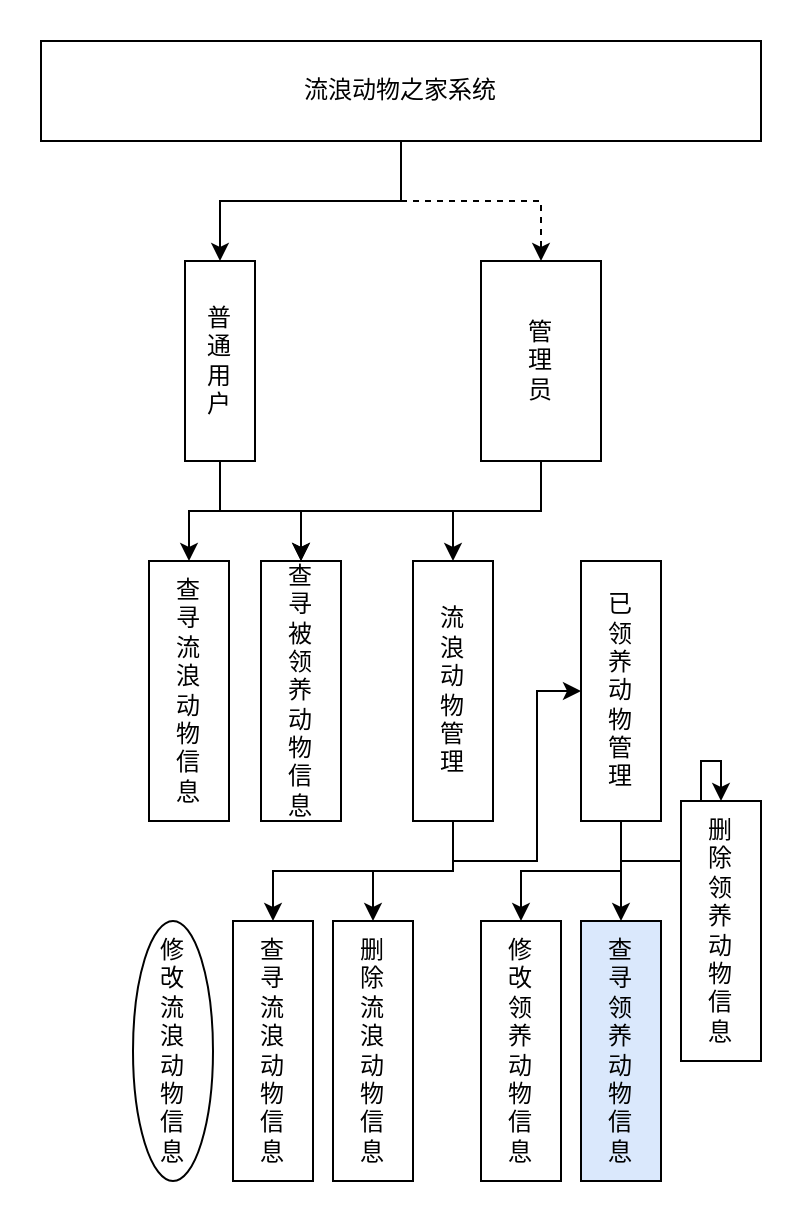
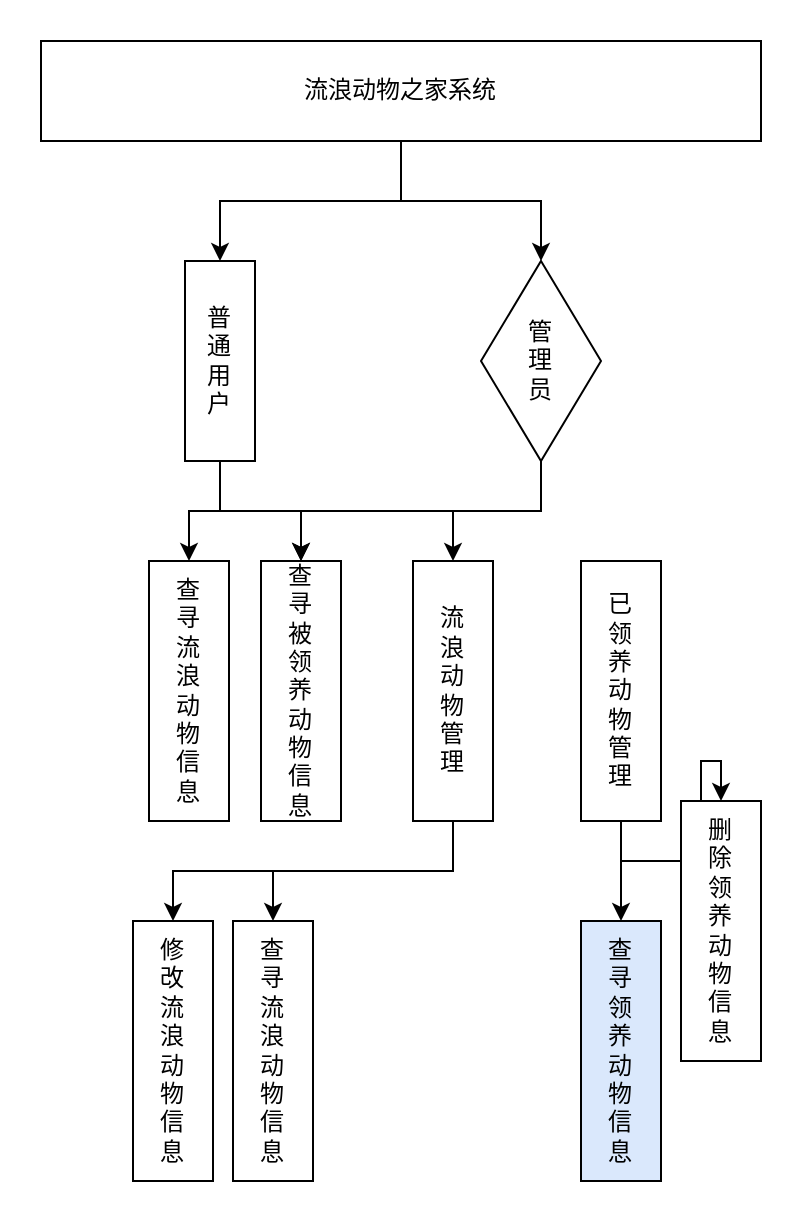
  <mxCell id="0" />
  <mxCell id="1" parent="0" />
  <mxCell id="2" style="edgeStyle=orthogonalEdgeStyle;rounded=0;orthogonalLoop=1;jettySize=auto;html=1;exitX=0.5;exitY=1;exitDx=0;exitDy=0;entryX=0.5;entryY=0;entryDx=0;entryDy=0;" edge="1" parent="1" source="4" target="7"><mxGeometry relative="1" as="geometry"><mxPoint x="66" y="130" as="targetPoint" /></mxGeometry></mxCell>
- <mxCell id="3" style="edgeStyle=orthogonalEdgeStyle;rounded=0;orthogonalLoop=1;jettySize=auto;html=1;exitX=0.5;exitY=1;exitDx=0;exitDy=0;dashed=1;" edge="1" parent="1" source="4" target="10"><mxGeometry relative="1" as="geometry" /></mxCell>
+ <mxCell id="3" style="edgeStyle=orthogonalEdgeStyle;rounded=0;orthogonalLoop=1;jettySize=auto;html=1;exitX=0.5;exitY=1;exitDx=0;exitDy=0;" edge="1" parent="1" source="4" target="10"><mxGeometry relative="1" as="geometry" /></mxCell>
  <mxCell id="4" value="流浪动物之家系统" style="rounded=0;whiteSpace=wrap;html=1;" vertex="1" parent="1"><mxGeometry x="20" y="20" width="360" height="50" as="geometry" /></mxCell>
  <mxCell id="5" style="edgeStyle=orthogonalEdgeStyle;rounded=0;orthogonalLoop=1;jettySize=auto;html=1;exitX=0.5;exitY=1;exitDx=0;exitDy=0;entryX=0.5;entryY=0;entryDx=0;entryDy=0;" edge="1" parent="1" source="7" target="11"><mxGeometry relative="1" as="geometry"><mxPoint x="82" y="270" as="targetPoint" /></mxGeometry></mxCell>
  <mxCell id="6" style="edgeStyle=orthogonalEdgeStyle;rounded=0;orthogonalLoop=1;jettySize=auto;html=1;exitX=0.5;exitY=1;exitDx=0;exitDy=0;entryX=0.5;entryY=0;entryDx=0;entryDy=0;" edge="1" parent="1" source="7" target="12"><mxGeometry relative="1" as="geometry" /></mxCell>
  <mxCell id="7" value="普&lt;br&gt;通&lt;br&gt;用&lt;br&gt;户" style="whiteSpace=wrap;html=1;" vertex="1" parent="1"><mxGeometry x="92" y="130" width="35" height="100" as="geometry" /></mxCell>
  <mxCell id="8" style="edgeStyle=orthogonalEdgeStyle;rounded=0;orthogonalLoop=1;jettySize=auto;html=1;exitX=0.5;exitY=1;exitDx=0;exitDy=0;" edge="1" parent="1" source="10" target="12"><mxGeometry relative="1" as="geometry" /></mxCell>
  <mxCell id="9" style="edgeStyle=orthogonalEdgeStyle;rounded=0;orthogonalLoop=1;jettySize=auto;html=1;exitX=0.5;exitY=1;exitDx=0;exitDy=0;entryX=0.5;entryY=0;entryDx=0;entryDy=0;" edge="1" parent="1" source="10" target="16"><mxGeometry relative="1" as="geometry" /></mxCell>
- <mxCell id="10" value="管&lt;br&gt;理&lt;br&gt;员" style="whiteSpace=wrap;html=1;" vertex="1" parent="1"><mxGeometry x="240" y="130" width="60" height="100" as="geometry" /></mxCell>
+ <mxCell id="10" value="管&lt;br&gt;理&lt;br&gt;员" style="rhombus;whiteSpace=wrap;html=1;" vertex="1" parent="1"><mxGeometry x="240" y="130" width="60" height="100" as="geometry" /></mxCell>
  <mxCell id="11" value="查&lt;br&gt;寻&lt;br&gt;流&lt;br&gt;浪&lt;br&gt;动&lt;br&gt;物&lt;br&gt;信&lt;br&gt;息" style="whiteSpace=wrap;html=1;" vertex="1" parent="1"><mxGeometry x="74" y="280" width="40" height="130" as="geometry" /></mxCell>
  <mxCell id="12" value="查&lt;br&gt;寻&lt;br&gt;被&lt;br&gt;领&lt;br&gt;养&lt;br&gt;动&lt;br&gt;物&lt;br&gt;信&lt;br&gt;息" style="whiteSpace=wrap;html=1;" vertex="1" parent="1"><mxGeometry x="130" y="280" width="40" height="130" as="geometry" /></mxCell>
- <mxCell id="13" style="edgeStyle=orthogonalEdgeStyle;rounded=0;orthogonalLoop=1;jettySize=auto;html=1;exitX=0.5;exitY=1;exitDx=0;exitDy=0;" edge="1" parent="1" source="16" target="20"><mxGeometry relative="1" as="geometry" /></mxCell>
+ <mxCell id="13" style="edgeStyle=orthogonalEdgeStyle;rounded=0;orthogonalLoop=1;jettySize=auto;html=1;exitX=0.5;exitY=1;exitDx=0;exitDy=0;entryX=0.5;entryY=0;entryDx=0;entryDy=0;" edge="1" parent="1" source="16" target="21"><mxGeometry relative="1" as="geometry" /></mxCell>
  <mxCell id="14" style="edgeStyle=orthogonalEdgeStyle;rounded=0;orthogonalLoop=1;jettySize=auto;html=1;exitX=0.5;exitY=1;exitDx=0;exitDy=0;entryX=0.5;entryY=0;entryDx=0;entryDy=0;" edge="1" parent="1" source="16" target="22"><mxGeometry relative="1" as="geometry" /></mxCell>
- <mxCell id="15" style="edgeStyle=orthogonalEdgeStyle;rounded=0;orthogonalLoop=1;jettySize=auto;html=1;exitX=0.5;exitY=1;exitDx=0;exitDy=0;entryX=0.5;entryY=0;entryDx=0;entryDy=0;" edge="1" parent="1" source="16" target="23"><mxGeometry relative="1" as="geometry" /></mxCell>
  <mxCell id="16" value="流&lt;br&gt;浪&lt;br&gt;动&lt;br&gt;物&lt;br&gt;管&lt;br&gt;理" style="whiteSpace=wrap;html=1;" vertex="1" parent="1"><mxGeometry x="206" y="280" width="40" height="130" as="geometry" /></mxCell>
  <mxCell id="17" style="edgeStyle=orthogonalEdgeStyle;rounded=0;orthogonalLoop=1;jettySize=auto;html=1;exitX=0.5;exitY=1;exitDx=0;exitDy=0;entryX=0.5;entryY=0;entryDx=0;entryDy=0;" edge="1" parent="1" source="20" target="26"><mxGeometry relative="1" as="geometry" /></mxCell>
  <mxCell id="18" style="edgeStyle=orthogonalEdgeStyle;rounded=0;orthogonalLoop=1;jettySize=auto;html=1;exitX=0.5;exitY=1;exitDx=0;exitDy=0;entryX=0.5;entryY=0;entryDx=0;entryDy=0;" edge="1" parent="1" source="20" target="25"><mxGeometry relative="1" as="geometry" /></mxCell>
- <mxCell id="19" style="edgeStyle=orthogonalEdgeStyle;rounded=0;orthogonalLoop=1;jettySize=auto;html=1;exitX=0.5;exitY=1;exitDx=0;exitDy=0;" edge="1" parent="1" source="20" target="24"><mxGeometry relative="1" as="geometry" /></mxCell>
  <mxCell id="20" value="已&lt;br&gt;领&lt;br&gt;养&lt;br&gt;动&lt;br&gt;物&lt;br&gt;管&lt;br&gt;理" style="whiteSpace=wrap;html=1;" vertex="1" parent="1"><mxGeometry x="290" y="280" width="40" height="130" as="geometry" /></mxCell>
- <mxCell id="21" value="修&lt;br&gt;改&lt;br&gt;流&lt;br&gt;浪&lt;br&gt;动&lt;br&gt;物&lt;br&gt;信&lt;br&gt;息" style="ellipse;whiteSpace=wrap;html=1;" vertex="1" parent="1"><mxGeometry x="66" y="460" width="40" height="130" as="geometry" /></mxCell>
+ <mxCell id="21" value="修&lt;br&gt;改&lt;br&gt;流&lt;br&gt;浪&lt;br&gt;动&lt;br&gt;物&lt;br&gt;信&lt;br&gt;息" style="whiteSpace=wrap;html=1;" vertex="1" parent="1"><mxGeometry x="66" y="460" width="40" height="130" as="geometry" /></mxCell>
  <mxCell id="22" value="查&lt;br&gt;寻&lt;br&gt;流&lt;br&gt;浪&lt;br&gt;动&lt;br&gt;物&lt;br&gt;信&lt;br&gt;息" style="whiteSpace=wrap;html=1;" vertex="1" parent="1"><mxGeometry x="116" y="460" width="40" height="130" as="geometry" /></mxCell>
- <mxCell id="23" value="删&lt;br&gt;除&lt;br&gt;流&lt;br&gt;浪&lt;br&gt;动&lt;br&gt;物&lt;br&gt;信&lt;br&gt;息" style="whiteSpace=wrap;html=1;" vertex="1" parent="1"><mxGeometry x="166" y="460" width="40" height="130" as="geometry" /></mxCell>
- <mxCell id="24" value="修&lt;br&gt;改&lt;br&gt;领&lt;br&gt;养&lt;br&gt;动&lt;br&gt;物&lt;br&gt;信&lt;br&gt;息" style="whiteSpace=wrap;html=1;" vertex="1" parent="1"><mxGeometry x="240" y="460" width="40" height="130" as="geometry" /></mxCell>
  <mxCell id="25" value="查&lt;br&gt;寻&lt;br&gt;领&lt;br&gt;养&lt;br&gt;动&lt;br&gt;物&lt;br&gt;信&lt;br&gt;息" style="whiteSpace=wrap;html=1;fillColor=#dae8fc;" vertex="1" parent="1"><mxGeometry x="290" y="460" width="40" height="130" as="geometry" /></mxCell>
  <mxCell id="26" value="删&lt;br&gt;除&lt;br&gt;领&lt;br&gt;养&lt;br&gt;动&lt;br&gt;物&lt;br&gt;信&lt;br&gt;息" style="whiteSpace=wrap;html=1;" vertex="1" parent="1"><mxGeometry x="340" y="400" width="40" height="130" as="geometry" /></mxCell>
